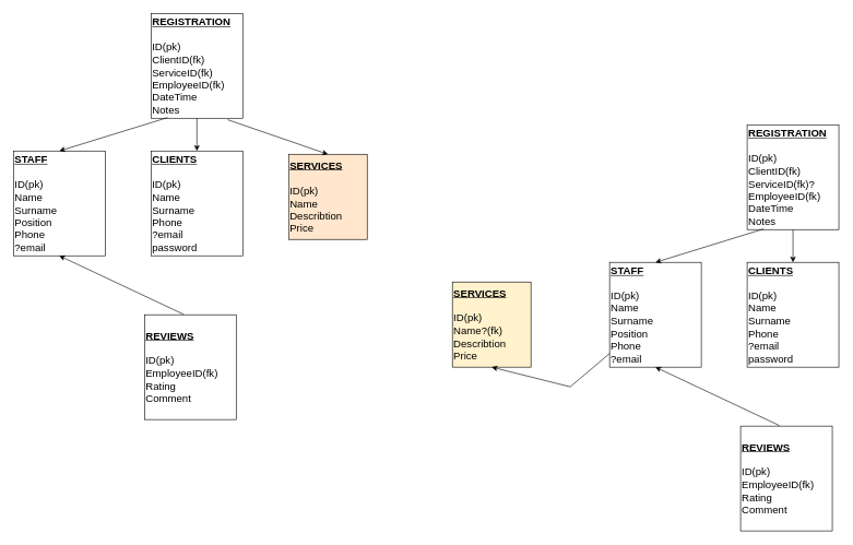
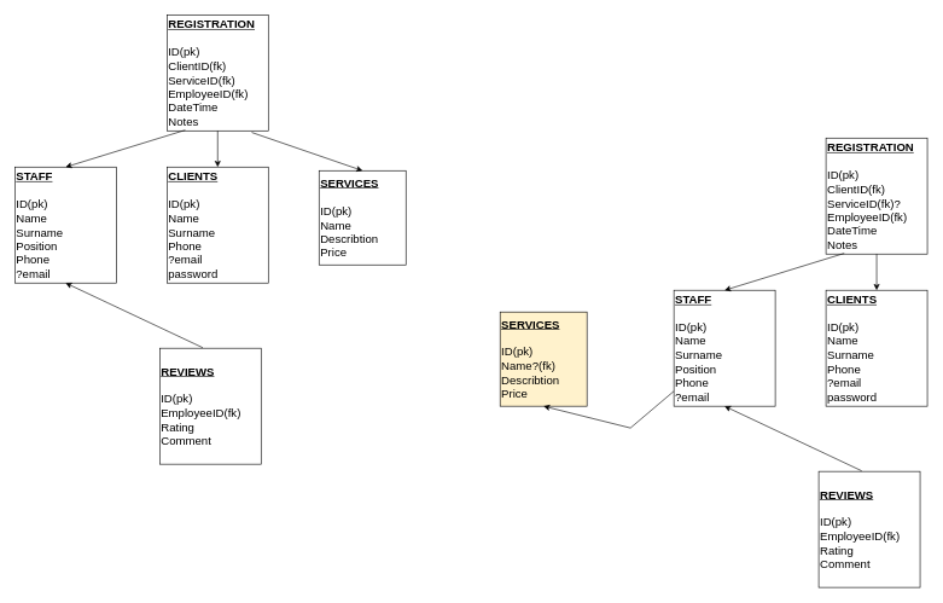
  <mxCell id="0" />
  <mxCell id="1" parent="0" />
  <mxCell id="2" value="&lt;font style=&quot;font-size: 16px;&quot;&gt;&lt;b style=&quot;text-decoration-line: underline;&quot;&gt;STAFF&lt;/b&gt;&lt;br&gt;&lt;br&gt;ID(pk)&lt;br&gt;Name&lt;br&gt;Surname&lt;br&gt;Position&lt;br&gt;Phone&lt;br&gt;?email&lt;br&gt;&lt;/font&gt;" style="rounded=0;whiteSpace=wrap;html=1;align=left;" parent="1" vertex="1"><mxGeometry x="20" y="230" width="140" height="160" as="geometry" /></mxCell>
  <mxCell id="3" value="&lt;font style=&quot;font-size: 16px;&quot;&gt;&lt;b style=&quot;text-decoration-line: underline;&quot;&gt;CLIENTS&lt;/b&gt;&lt;br&gt;&lt;br&gt;ID(pk)&lt;br&gt;Name&lt;br&gt;Surname&lt;br&gt;Phone&lt;br&gt;?email&lt;br&gt;password&lt;br&gt;&lt;/font&gt;" style="rounded=0;whiteSpace=wrap;html=1;align=left;" parent="1" vertex="1"><mxGeometry x="230" y="230" width="140" height="160" as="geometry" /></mxCell>
- <mxCell id="4" value="&lt;font style=&quot;font-size: 16px;&quot;&gt;&lt;b&gt;&lt;u&gt;SERVICES&lt;/u&gt;&lt;/b&gt;&lt;br&gt;&lt;br&gt;ID(pk)&lt;br&gt;Name&lt;br&gt;Describtion&lt;br&gt;Price&lt;br&gt;&lt;/font&gt;" style="rounded=0;whiteSpace=wrap;html=1;align=left;fillColor=#ffe6cc;" parent="1" vertex="1"><mxGeometry x="440" y="235" width="120" height="130" as="geometry" /></mxCell>
+ <mxCell id="4" value="&lt;font style=&quot;font-size: 16px;&quot;&gt;&lt;b&gt;&lt;u&gt;SERVICES&lt;/u&gt;&lt;/b&gt;&lt;br&gt;&lt;br&gt;ID(pk)&lt;br&gt;Name&lt;br&gt;Describtion&lt;br&gt;Price&lt;br&gt;&lt;/font&gt;" style="rounded=0;whiteSpace=wrap;html=1;align=left;" parent="1" vertex="1"><mxGeometry x="440" y="235" width="120" height="130" as="geometry" /></mxCell>
  <mxCell id="5" value="&lt;font style=&quot;font-size: 16px;&quot;&gt;&lt;b&gt;&lt;u&gt;REGISTRATION&lt;/u&gt;&lt;/b&gt;&lt;br&gt;&lt;br&gt;ID(pk)&lt;br&gt;ClientID(fk)&lt;br&gt;ServiceID(fk)&lt;br&gt;EmployeeID(fk)&lt;br&gt;DateTime&lt;br&gt;Notes&lt;br&gt;&lt;/font&gt;" style="rounded=0;whiteSpace=wrap;html=1;align=left;" parent="1" vertex="1"><mxGeometry x="230" y="20" width="140" height="160" as="geometry" /></mxCell>
  <mxCell id="6" value="&lt;font style=&quot;font-size: 16px;&quot;&gt;&lt;b&gt;&lt;u&gt;REVIEWS&lt;/u&gt;&lt;/b&gt;&lt;br&gt;&lt;br&gt;ID(pk)&lt;br&gt;EmployeeID(fk)&lt;br&gt;Rating&lt;br&gt;Comment&lt;br&gt;&lt;/font&gt;" style="rounded=0;whiteSpace=wrap;html=1;align=left;" parent="1" vertex="1"><mxGeometry x="220" y="480" width="140" height="160" as="geometry" /></mxCell>
  <mxCell id="7" value="" style="endArrow=classic;html=1;rounded=0;exitX=0.836;exitY=1.014;exitDx=0;exitDy=0;exitPerimeter=0;entryX=0.5;entryY=0;entryDx=0;entryDy=0;" parent="1" source="5" target="4" edge="1"><mxGeometry width="50" height="50" relative="1" as="geometry"><mxPoint x="340" y="350" as="sourcePoint" /><mxPoint x="500" y="230" as="targetPoint" /></mxGeometry></mxCell>
  <mxCell id="8" value="" style="endArrow=classic;html=1;rounded=0;exitX=0.5;exitY=1;exitDx=0;exitDy=0;entryX=0.5;entryY=0;entryDx=0;entryDy=0;" parent="1" source="5" target="3" edge="1"><mxGeometry width="50" height="50" relative="1" as="geometry"><mxPoint x="80" y="190" as="sourcePoint" /><mxPoint x="130" y="140" as="targetPoint" /></mxGeometry></mxCell>
  <mxCell id="9" value="" style="endArrow=classic;html=1;rounded=0;exitX=0.18;exitY=0.994;exitDx=0;exitDy=0;exitPerimeter=0;entryX=0.5;entryY=0;entryDx=0;entryDy=0;" parent="1" source="5" target="2" edge="1"><mxGeometry width="50" height="50" relative="1" as="geometry"><mxPoint x="30" y="170" as="sourcePoint" /><mxPoint x="80" y="120" as="targetPoint" /></mxGeometry></mxCell>
  <mxCell id="10" value="" style="endArrow=classic;html=1;rounded=0;entryX=0.5;entryY=1;entryDx=0;entryDy=0;exitX=0.424;exitY=-0.005;exitDx=0;exitDy=0;exitPerimeter=0;" parent="1" source="6" target="2" edge="1"><mxGeometry width="50" height="50" relative="1" as="geometry"><mxPoint x="130" y="520" as="sourcePoint" /><mxPoint x="160" y="470" as="targetPoint" /></mxGeometry></mxCell>
  <mxCell id="11" value="&lt;font style=&quot;font-size: 16px;&quot;&gt;&lt;b style=&quot;text-decoration-line: underline;&quot;&gt;STAFF&lt;/b&gt;&lt;br&gt;&lt;br&gt;ID(pk)&lt;br&gt;Name&lt;br&gt;Surname&lt;br&gt;Position&lt;br&gt;Phone&lt;br&gt;?email&lt;br&gt;&lt;/font&gt;" style="rounded=0;whiteSpace=wrap;html=1;align=left;" parent="1" vertex="1"><mxGeometry x="930" y="400" width="140" height="160" as="geometry" /></mxCell>
  <mxCell id="12" value="&lt;font style=&quot;font-size: 16px;&quot;&gt;&lt;b style=&quot;text-decoration-line: underline;&quot;&gt;CLIENTS&lt;/b&gt;&lt;br&gt;&lt;br&gt;ID(pk)&lt;br&gt;Name&lt;br&gt;Surname&lt;br&gt;Phone&lt;br&gt;?email&lt;br&gt;password&lt;br&gt;&lt;/font&gt;" style="rounded=0;whiteSpace=wrap;html=1;align=left;" parent="1" vertex="1"><mxGeometry x="1140" y="400" width="140" height="160" as="geometry" /></mxCell>
  <mxCell id="13" value="&lt;font style=&quot;font-size: 16px;&quot;&gt;&lt;b&gt;&lt;u&gt;SERVICES&lt;/u&gt;&lt;/b&gt;&lt;br&gt;&lt;br&gt;ID(pk)&lt;br&gt;Name?(fk)&lt;br&gt;Describtion&lt;br&gt;Price&lt;br&gt;&lt;/font&gt;" style="rounded=0;whiteSpace=wrap;html=1;align=left;fillColor=#fff2cc;" parent="1" vertex="1"><mxGeometry x="690" y="430" width="120" height="130" as="geometry" /></mxCell>
  <mxCell id="14" value="&lt;font style=&quot;font-size: 16px;&quot;&gt;&lt;b&gt;&lt;u&gt;REGISTRATION&lt;/u&gt;&lt;/b&gt;&lt;br&gt;&lt;br&gt;ID(pk)&lt;br&gt;ClientID(fk)&lt;br&gt;ServiceID(fk)?&lt;br&gt;EmployeeID(fk)&lt;br&gt;DateTime&lt;br&gt;Notes&lt;br&gt;&lt;/font&gt;" style="rounded=0;whiteSpace=wrap;html=1;align=left;" parent="1" vertex="1"><mxGeometry x="1140" y="190" width="140" height="160" as="geometry" /></mxCell>
  <mxCell id="15" value="&lt;font style=&quot;font-size: 16px;&quot;&gt;&lt;b&gt;&lt;u&gt;REVIEWS&lt;/u&gt;&lt;/b&gt;&lt;br&gt;&lt;br&gt;ID(pk)&lt;br&gt;EmployeeID(fk)&lt;br&gt;Rating&lt;br&gt;Comment&lt;br&gt;&lt;/font&gt;" style="rounded=0;whiteSpace=wrap;html=1;align=left;" parent="1" vertex="1"><mxGeometry x="1130" y="650" width="140" height="160" as="geometry" /></mxCell>
  <mxCell id="16" value="" style="endArrow=classic;html=1;rounded=0;entryX=0.5;entryY=1;entryDx=0;entryDy=0;" parent="1" source="11" target="13" edge="1"><mxGeometry width="50" height="50" relative="1" as="geometry"><mxPoint x="1250" y="520" as="sourcePoint" /><mxPoint x="1410" y="400" as="targetPoint" /><Array as="points"><mxPoint x="870" y="590" /></Array></mxGeometry></mxCell>
  <mxCell id="17" value="" style="endArrow=classic;html=1;rounded=0;exitX=0.5;exitY=1;exitDx=0;exitDy=0;entryX=0.5;entryY=0;entryDx=0;entryDy=0;" parent="1" source="14" target="12" edge="1"><mxGeometry width="50" height="50" relative="1" as="geometry"><mxPoint x="990" y="360" as="sourcePoint" /><mxPoint x="1040" y="310" as="targetPoint" /></mxGeometry></mxCell>
  <mxCell id="18" value="" style="endArrow=classic;html=1;rounded=0;exitX=0.18;exitY=0.994;exitDx=0;exitDy=0;exitPerimeter=0;entryX=0.5;entryY=0;entryDx=0;entryDy=0;" parent="1" source="14" target="11" edge="1"><mxGeometry width="50" height="50" relative="1" as="geometry"><mxPoint x="940" y="340" as="sourcePoint" /><mxPoint x="990" y="290" as="targetPoint" /></mxGeometry></mxCell>
  <mxCell id="19" value="" style="endArrow=classic;html=1;rounded=0;entryX=0.5;entryY=1;entryDx=0;entryDy=0;exitX=0.424;exitY=-0.005;exitDx=0;exitDy=0;exitPerimeter=0;" parent="1" source="15" target="11" edge="1"><mxGeometry width="50" height="50" relative="1" as="geometry"><mxPoint x="1040" y="690" as="sourcePoint" /><mxPoint x="1070" y="640" as="targetPoint" /></mxGeometry></mxCell>
